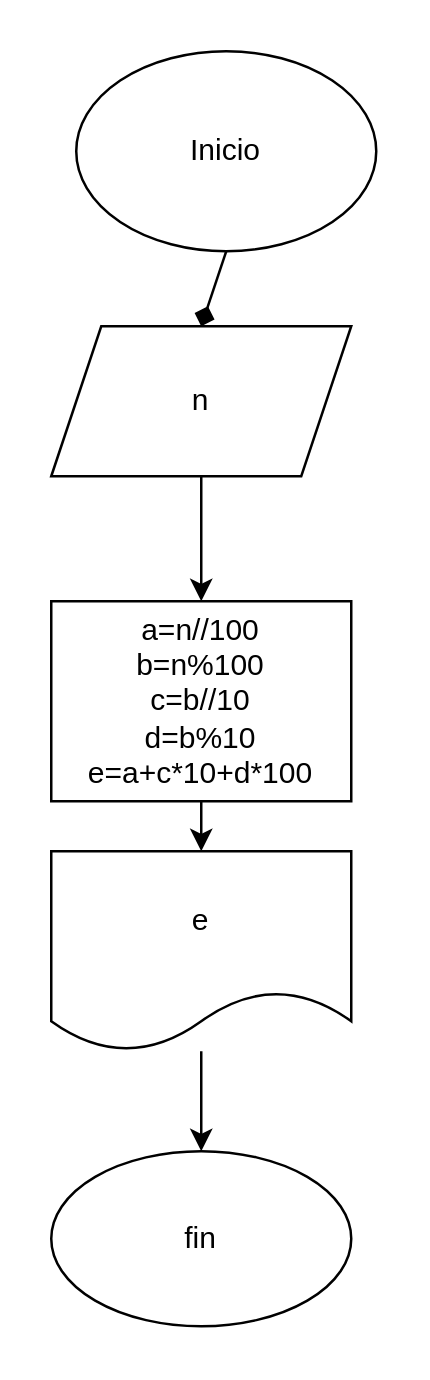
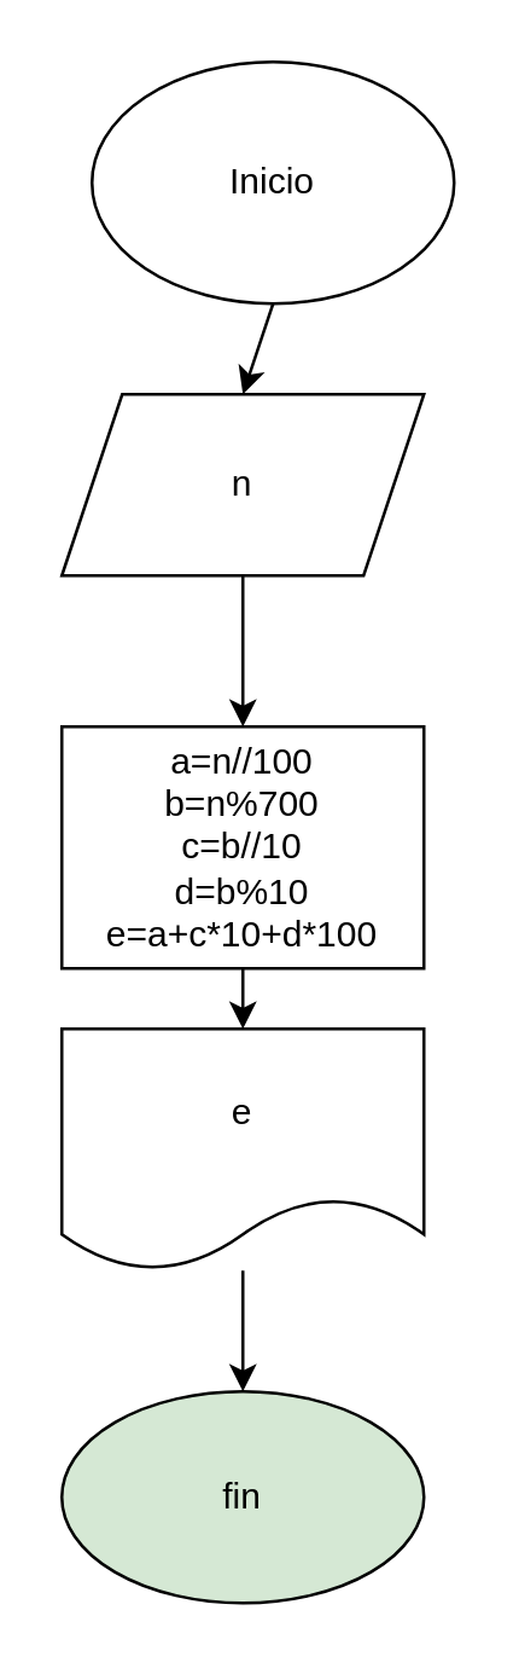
  <mxCell id="0" />
  <mxCell id="1" parent="0" />
- <mxCell id="2" style="edgeStyle=none;html=1;exitX=0.5;exitY=1;exitDx=0;exitDy=0;entryX=0.5;entryY=0;entryDx=0;entryDy=0;endArrow=diamond;" parent="1" source="3" target="5" edge="1"><mxGeometry relative="1" as="geometry" /></mxCell>
+ <mxCell id="2" style="edgeStyle=none;html=1;exitX=0.5;exitY=1;exitDx=0;exitDy=0;entryX=0.5;entryY=0;entryDx=0;entryDy=0;" parent="1" source="3" target="5" edge="1"><mxGeometry relative="1" as="geometry" /></mxCell>
  <mxCell id="3" value="Inicio" style="ellipse;whiteSpace=wrap;html=1;" parent="1" vertex="1"><mxGeometry x="30" y="20" width="120" height="80" as="geometry" /></mxCell>
  <mxCell id="4" style="edgeStyle=none;html=1;exitX=0.5;exitY=1;exitDx=0;exitDy=0;entryX=0.5;entryY=0;entryDx=0;entryDy=0;" parent="1" source="5" target="7" edge="1"><mxGeometry relative="1" as="geometry" /></mxCell>
  <mxCell id="5" value="n" style="shape=parallelogram;perimeter=parallelogramPerimeter;whiteSpace=wrap;html=1;fixedSize=1;" parent="1" vertex="1"><mxGeometry x="20" y="130" width="120" height="60" as="geometry" /></mxCell>
  <mxCell id="6" style="edgeStyle=none;html=1;exitX=0.5;exitY=1;exitDx=0;exitDy=0;entryX=0.5;entryY=0;entryDx=0;entryDy=0;" parent="1" source="7" target="9" edge="1"><mxGeometry relative="1" as="geometry" /></mxCell>
- <mxCell id="7" value="a=n//100&lt;br&gt;b=n%100&lt;br&gt;c=b//10&lt;br&gt;d=b%10&lt;br&gt;e=a+c*10+d*100&lt;br&gt;" style="rounded=0;whiteSpace=wrap;html=1;" parent="1" vertex="1"><mxGeometry x="20" y="240" width="120" height="80" as="geometry" /></mxCell>
+ <mxCell id="7" value="a=n//100&lt;br&gt;b=n%700&lt;br&gt;c=b//10&lt;br&gt;d=b%10&lt;br&gt;e=a+c*10+d*100&lt;br&gt;" style="rounded=0;whiteSpace=wrap;html=1;" parent="1" vertex="1"><mxGeometry x="20" y="240" width="120" height="80" as="geometry" /></mxCell>
  <mxCell id="8" style="edgeStyle=none;html=1;entryX=0.5;entryY=0;entryDx=0;entryDy=0;" parent="1" source="9" target="10" edge="1"><mxGeometry relative="1" as="geometry" /></mxCell>
  <mxCell id="9" value="e" style="shape=document;whiteSpace=wrap;html=1;boundedLbl=1;" parent="1" vertex="1"><mxGeometry x="20" y="340" width="120" height="80" as="geometry" /></mxCell>
- <mxCell id="10" value="fin" style="ellipse;whiteSpace=wrap;html=1;" parent="1" vertex="1"><mxGeometry x="20" y="460" width="120" height="70" as="geometry" /></mxCell>
+ <mxCell id="10" value="fin" style="ellipse;whiteSpace=wrap;html=1;fillColor=#d5e8d4;" parent="1" vertex="1"><mxGeometry x="20" y="460" width="120" height="70" as="geometry" /></mxCell>
